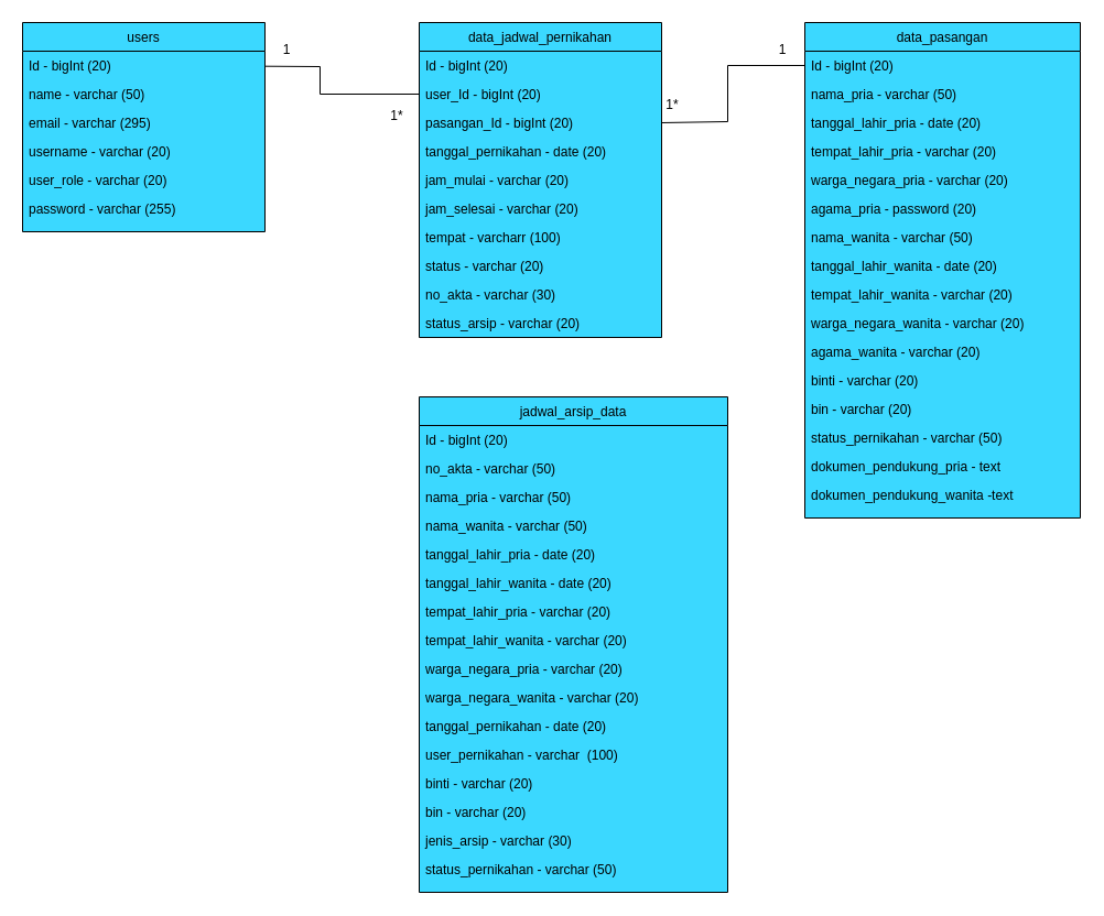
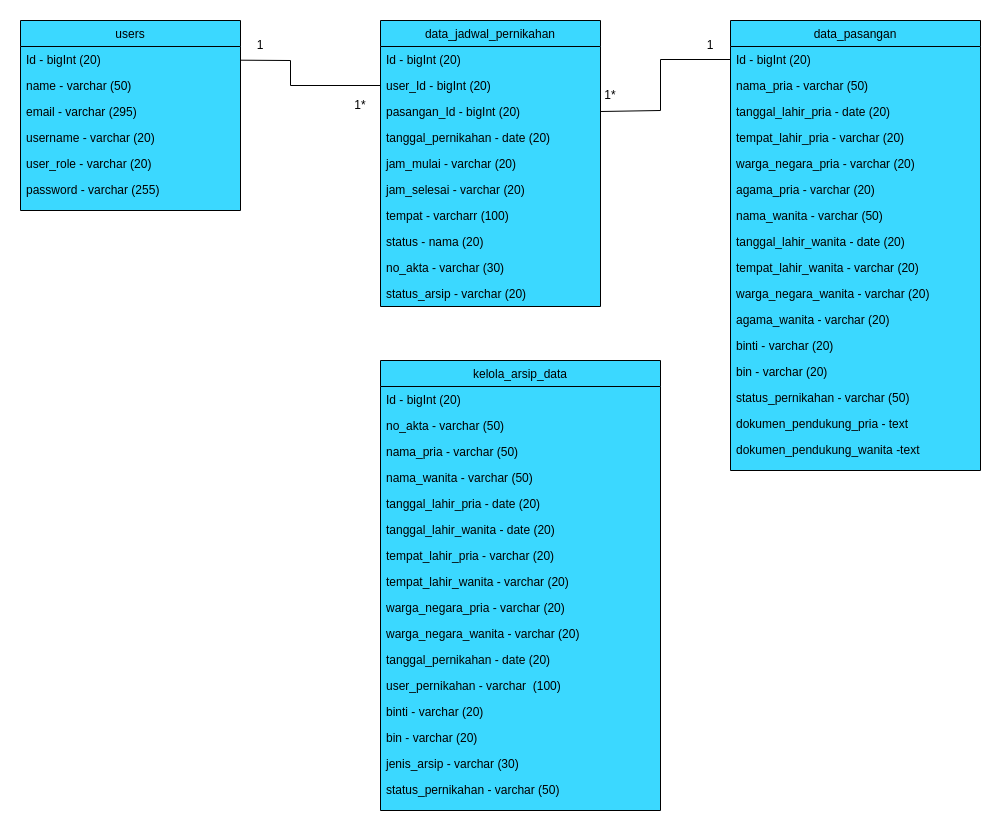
  <mxCell id="0" />
  <mxCell id="1" parent="0" />
  <mxCell id="2" value="users" style="swimlane;fontStyle=0;align=center;verticalAlign=top;childLayout=stackLayout;horizontal=1;startSize=26;horizontalStack=0;resizeParent=1;resizeLast=0;collapsible=1;marginBottom=0;rounded=0;shadow=0;strokeWidth=1;gradientColor=none;swimlaneFillColor=#3BD8FF;fillColor=#3BD8FF;" parent="1" vertex="1"><mxGeometry x="20" y="20" width="220" height="190" as="geometry"><mxRectangle x="230" y="140" width="160" height="26" as="alternateBounds" /></mxGeometry></mxCell>
  <mxCell id="3" value="Id - bigInt (20)" style="text;align=left;verticalAlign=top;spacingLeft=4;spacingRight=4;overflow=hidden;rotatable=0;points=[[0,0.5],[1,0.5]];portConstraint=eastwest;" parent="2" vertex="1"><mxGeometry y="26" width="220" height="26" as="geometry" /></mxCell>
  <mxCell id="4" value="name - varchar (50)" style="text;align=left;verticalAlign=top;spacingLeft=4;spacingRight=4;overflow=hidden;rotatable=0;points=[[0,0.5],[1,0.5]];portConstraint=eastwest;rounded=0;shadow=0;html=0;" parent="2" vertex="1"><mxGeometry y="52" width="220" height="26" as="geometry" /></mxCell>
  <mxCell id="5" value="email - varchar (295)" style="text;align=left;verticalAlign=top;spacingLeft=4;spacingRight=4;overflow=hidden;rotatable=0;points=[[0,0.5],[1,0.5]];portConstraint=eastwest;rounded=0;shadow=0;html=0;" parent="2" vertex="1"><mxGeometry y="78" width="220" height="26" as="geometry" /></mxCell>
  <mxCell id="6" value="username - varchar (20)" style="text;align=left;verticalAlign=top;spacingLeft=4;spacingRight=4;overflow=hidden;rotatable=0;points=[[0,0.5],[1,0.5]];portConstraint=eastwest;rounded=0;shadow=0;html=0;" parent="2" vertex="1"><mxGeometry y="104" width="220" height="26" as="geometry" /></mxCell>
  <mxCell id="7" value="user_role - varchar (20)" style="text;align=left;verticalAlign=top;spacingLeft=4;spacingRight=4;overflow=hidden;rotatable=0;points=[[0,0.5],[1,0.5]];portConstraint=eastwest;rounded=0;shadow=0;html=0;" parent="2" vertex="1"><mxGeometry y="130" width="220" height="26" as="geometry" /></mxCell>
  <mxCell id="8" value="password - varchar (255)" style="text;align=left;verticalAlign=top;spacingLeft=4;spacingRight=4;overflow=hidden;rotatable=0;points=[[0,0.5],[1,0.5]];portConstraint=eastwest;rounded=0;shadow=0;html=0;" parent="2" vertex="1"><mxGeometry y="156" width="220" height="26" as="geometry" /></mxCell>
  <mxCell id="9" value="data_jadwal_pernikahan" style="swimlane;fontStyle=0;align=center;verticalAlign=top;childLayout=stackLayout;horizontal=1;startSize=26;horizontalStack=0;resizeParent=1;resizeLast=0;collapsible=1;marginBottom=0;rounded=0;shadow=0;strokeWidth=1;swimlaneFillColor=#3BD8FF;fillColor=#3BD8FF;" parent="1" vertex="1"><mxGeometry x="380" y="20" width="220" height="286" as="geometry"><mxRectangle x="230" y="140" width="160" height="26" as="alternateBounds" /></mxGeometry></mxCell>
  <mxCell id="10" value="Id - bigInt (20)" style="text;align=left;verticalAlign=top;spacingLeft=4;spacingRight=4;overflow=hidden;rotatable=0;points=[[0,0.5],[1,0.5]];portConstraint=eastwest;" parent="9" vertex="1"><mxGeometry y="26" width="220" height="26" as="geometry" /></mxCell>
  <mxCell id="11" value="user_Id - bigInt (20)" style="text;align=left;verticalAlign=top;spacingLeft=4;spacingRight=4;overflow=hidden;rotatable=0;points=[[0,0.5],[1,0.5]];portConstraint=eastwest;" parent="9" vertex="1"><mxGeometry y="52" width="220" height="26" as="geometry" /></mxCell>
  <mxCell id="12" value="pasangan_Id - bigInt (20)" style="text;align=left;verticalAlign=top;spacingLeft=4;spacingRight=4;overflow=hidden;rotatable=0;points=[[0,0.5],[1,0.5]];portConstraint=eastwest;" parent="9" vertex="1"><mxGeometry y="78" width="220" height="26" as="geometry" /></mxCell>
  <mxCell id="13" value="tanggal_pernikahan - date (20)" style="text;align=left;verticalAlign=top;spacingLeft=4;spacingRight=4;overflow=hidden;rotatable=0;points=[[0,0.5],[1,0.5]];portConstraint=eastwest;rounded=0;shadow=0;html=0;" parent="9" vertex="1"><mxGeometry y="104" width="220" height="26" as="geometry" /></mxCell>
  <mxCell id="14" value="jam_mulai - varchar (20)" style="text;align=left;verticalAlign=top;spacingLeft=4;spacingRight=4;overflow=hidden;rotatable=0;points=[[0,0.5],[1,0.5]];portConstraint=eastwest;rounded=0;shadow=0;html=0;" parent="9" vertex="1"><mxGeometry y="130" width="220" height="26" as="geometry" /></mxCell>
  <mxCell id="15" value="jam_selesai - varchar (20)" style="text;align=left;verticalAlign=top;spacingLeft=4;spacingRight=4;overflow=hidden;rotatable=0;points=[[0,0.5],[1,0.5]];portConstraint=eastwest;rounded=0;shadow=0;html=0;" vertex="1" parent="9"><mxGeometry y="156" width="220" height="26" as="geometry" /></mxCell>
  <mxCell id="16" value="tempat - varcharr (100)" style="text;align=left;verticalAlign=top;spacingLeft=4;spacingRight=4;overflow=hidden;rotatable=0;points=[[0,0.5],[1,0.5]];portConstraint=eastwest;rounded=0;shadow=0;html=0;" parent="9" vertex="1"><mxGeometry y="182" width="220" height="26" as="geometry" /></mxCell>
- <mxCell id="17" value="status - varchar (20)" style="text;align=left;verticalAlign=top;spacingLeft=4;spacingRight=4;overflow=hidden;rotatable=0;points=[[0,0.5],[1,0.5]];portConstraint=eastwest;rounded=0;shadow=0;html=0;" parent="9" vertex="1"><mxGeometry y="208" width="220" height="26" as="geometry" /></mxCell>
+ <mxCell id="17" value="status - nama (20)" style="text;align=left;verticalAlign=top;spacingLeft=4;spacingRight=4;overflow=hidden;rotatable=0;points=[[0,0.5],[1,0.5]];portConstraint=eastwest;rounded=0;shadow=0;html=0;" parent="9" vertex="1"><mxGeometry y="208" width="220" height="26" as="geometry" /></mxCell>
  <mxCell id="18" value="no_akta - varchar (30)" style="text;align=left;verticalAlign=top;spacingLeft=4;spacingRight=4;overflow=hidden;rotatable=0;points=[[0,0.5],[1,0.5]];portConstraint=eastwest;rounded=0;shadow=0;html=0;" parent="9" vertex="1"><mxGeometry y="234" width="220" height="26" as="geometry" /></mxCell>
  <mxCell id="19" value="status_arsip - varchar (20)" style="text;align=left;verticalAlign=top;spacingLeft=4;spacingRight=4;overflow=hidden;rotatable=0;points=[[0,0.5],[1,0.5]];portConstraint=eastwest;rounded=0;shadow=0;html=0;" parent="9" vertex="1"><mxGeometry y="260" width="220" height="26" as="geometry" /></mxCell>
  <mxCell id="20" value="data_pasangan" style="swimlane;fontStyle=0;align=center;verticalAlign=top;childLayout=stackLayout;horizontal=1;startSize=26;horizontalStack=0;resizeParent=1;resizeLast=0;collapsible=1;marginBottom=0;rounded=0;shadow=0;strokeWidth=1;swimlaneFillColor=#3BD8FF;fillColor=#3BD8FF;" parent="1" vertex="1"><mxGeometry x="730" y="20" width="250" height="450" as="geometry"><mxRectangle x="230" y="140" width="160" height="26" as="alternateBounds" /></mxGeometry></mxCell>
  <mxCell id="21" value="Id - bigInt (20)" style="text;align=left;verticalAlign=top;spacingLeft=4;spacingRight=4;overflow=hidden;rotatable=0;points=[[0,0.5],[1,0.5]];portConstraint=eastwest;" parent="20" vertex="1"><mxGeometry y="26" width="250" height="26" as="geometry" /></mxCell>
  <mxCell id="22" value="nama_pria - varchar (50)" style="text;align=left;verticalAlign=top;spacingLeft=4;spacingRight=4;overflow=hidden;rotatable=0;points=[[0,0.5],[1,0.5]];portConstraint=eastwest;" parent="20" vertex="1"><mxGeometry y="52" width="250" height="26" as="geometry" /></mxCell>
  <mxCell id="23" value="tanggal_lahir_pria - date (20)" style="text;align=left;verticalAlign=top;spacingLeft=4;spacingRight=4;overflow=hidden;rotatable=0;points=[[0,0.5],[1,0.5]];portConstraint=eastwest;" parent="20" vertex="1"><mxGeometry y="78" width="250" height="26" as="geometry" /></mxCell>
  <mxCell id="24" value="tempat_lahir_pria - varchar (20)" style="text;align=left;verticalAlign=top;spacingLeft=4;spacingRight=4;overflow=hidden;rotatable=0;points=[[0,0.5],[1,0.5]];portConstraint=eastwest;rounded=0;shadow=0;html=0;" parent="20" vertex="1"><mxGeometry y="104" width="250" height="26" as="geometry" /></mxCell>
  <mxCell id="25" value="warga_negara_pria - varchar (20)" style="text;align=left;verticalAlign=top;spacingLeft=4;spacingRight=4;overflow=hidden;rotatable=0;points=[[0,0.5],[1,0.5]];portConstraint=eastwest;rounded=0;shadow=0;html=0;" parent="20" vertex="1"><mxGeometry y="130" width="250" height="26" as="geometry" /></mxCell>
- <mxCell id="26" value="agama_pria - password (20)" style="text;align=left;verticalAlign=top;spacingLeft=4;spacingRight=4;overflow=hidden;rotatable=0;points=[[0,0.5],[1,0.5]];portConstraint=eastwest;rounded=0;shadow=0;html=0;" parent="20" vertex="1"><mxGeometry y="156" width="250" height="26" as="geometry" /></mxCell>
+ <mxCell id="26" value="agama_pria - varchar (20)" style="text;align=left;verticalAlign=top;spacingLeft=4;spacingRight=4;overflow=hidden;rotatable=0;points=[[0,0.5],[1,0.5]];portConstraint=eastwest;rounded=0;shadow=0;html=0;" parent="20" vertex="1"><mxGeometry y="156" width="250" height="26" as="geometry" /></mxCell>
  <mxCell id="27" value="nama_wanita - varchar (50)" style="text;align=left;verticalAlign=top;spacingLeft=4;spacingRight=4;overflow=hidden;rotatable=0;points=[[0,0.5],[1,0.5]];portConstraint=eastwest;" parent="20" vertex="1"><mxGeometry y="182" width="250" height="26" as="geometry" /></mxCell>
  <mxCell id="28" value="tanggal_lahir_wanita - date (20)" style="text;align=left;verticalAlign=top;spacingLeft=4;spacingRight=4;overflow=hidden;rotatable=0;points=[[0,0.5],[1,0.5]];portConstraint=eastwest;" parent="20" vertex="1"><mxGeometry y="208" width="250" height="26" as="geometry" /></mxCell>
  <mxCell id="29" value="tempat_lahir_wanita - varchar (20)" style="text;align=left;verticalAlign=top;spacingLeft=4;spacingRight=4;overflow=hidden;rotatable=0;points=[[0,0.5],[1,0.5]];portConstraint=eastwest;rounded=0;shadow=0;html=0;" parent="20" vertex="1"><mxGeometry y="234" width="250" height="26" as="geometry" /></mxCell>
  <mxCell id="30" value="warga_negara_wanita - varchar (20)" style="text;align=left;verticalAlign=top;spacingLeft=4;spacingRight=4;overflow=hidden;rotatable=0;points=[[0,0.5],[1,0.5]];portConstraint=eastwest;rounded=0;shadow=0;html=0;" parent="20" vertex="1"><mxGeometry y="260" width="250" height="26" as="geometry" /></mxCell>
  <mxCell id="31" value="agama_wanita - varchar (20)" style="text;align=left;verticalAlign=top;spacingLeft=4;spacingRight=4;overflow=hidden;rotatable=0;points=[[0,0.5],[1,0.5]];portConstraint=eastwest;rounded=0;shadow=0;html=0;" parent="20" vertex="1"><mxGeometry y="286" width="250" height="26" as="geometry" /></mxCell>
  <mxCell id="32" value="binti - varchar (20)" style="text;align=left;verticalAlign=top;spacingLeft=4;spacingRight=4;overflow=hidden;rotatable=0;points=[[0,0.5],[1,0.5]];portConstraint=eastwest;rounded=0;shadow=0;html=0;" parent="20" vertex="1"><mxGeometry y="312" width="250" height="26" as="geometry" /></mxCell>
  <mxCell id="33" value="bin - varchar (20)" style="text;align=left;verticalAlign=top;spacingLeft=4;spacingRight=4;overflow=hidden;rotatable=0;points=[[0,0.5],[1,0.5]];portConstraint=eastwest;rounded=0;shadow=0;html=0;" parent="20" vertex="1"><mxGeometry y="338" width="250" height="26" as="geometry" /></mxCell>
  <mxCell id="34" value="status_pernikahan - varchar (50)" style="text;align=left;verticalAlign=top;spacingLeft=4;spacingRight=4;overflow=hidden;rotatable=0;points=[[0,0.5],[1,0.5]];portConstraint=eastwest;rounded=0;shadow=0;html=0;" parent="20" vertex="1"><mxGeometry y="364" width="250" height="26" as="geometry" /></mxCell>
  <mxCell id="35" value="dokumen_pendukung_pria - text" style="text;align=left;verticalAlign=top;spacingLeft=4;spacingRight=4;overflow=hidden;rotatable=0;points=[[0,0.5],[1,0.5]];portConstraint=eastwest;rounded=0;shadow=0;html=0;" vertex="1" parent="20"><mxGeometry y="390" width="250" height="26" as="geometry" /></mxCell>
  <mxCell id="36" value="dokumen_pendukung_wanita -text" style="text;align=left;verticalAlign=top;spacingLeft=4;spacingRight=4;overflow=hidden;rotatable=0;points=[[0,0.5],[1,0.5]];portConstraint=eastwest;rounded=0;shadow=0;html=0;" vertex="1" parent="20"><mxGeometry y="416" width="250" height="26" as="geometry" /></mxCell>
  <mxCell id="37" value="" style="endArrow=none;html=1;rounded=0;entryX=0;entryY=0.5;entryDx=0;entryDy=0;" parent="1" source="3" target="11" edge="1"><mxGeometry width="50" height="50" relative="1" as="geometry"><mxPoint x="440" y="160" as="sourcePoint" /><mxPoint x="390" y="90" as="targetPoint" /><Array as="points"><mxPoint x="290" y="60" /><mxPoint x="290" y="85" /></Array></mxGeometry></mxCell>
  <mxCell id="38" value="" style="endArrow=none;html=1;rounded=0;entryX=0;entryY=0.5;entryDx=0;entryDy=0;exitX=1;exitY=0.5;exitDx=0;exitDy=0;" parent="1" source="12" target="21" edge="1"><mxGeometry width="50" height="50" relative="1" as="geometry"><mxPoint x="590" y="120" as="sourcePoint" /><mxPoint x="490" y="110" as="targetPoint" /><Array as="points"><mxPoint x="660" y="110" /><mxPoint x="660" y="59" /></Array></mxGeometry></mxCell>
  <mxCell id="39" value="1" style="text;html=1;strokeColor=none;fillColor=none;align=center;verticalAlign=middle;whiteSpace=wrap;rounded=0;" parent="1" vertex="1"><mxGeometry x="230" y="30" width="60" height="30" as="geometry" /></mxCell>
  <mxCell id="40" value="1*" style="text;html=1;strokeColor=none;fillColor=none;align=center;verticalAlign=middle;whiteSpace=wrap;rounded=0;" parent="1" vertex="1"><mxGeometry x="330" y="90" width="60" height="30" as="geometry" /></mxCell>
  <mxCell id="41" value="1" style="text;html=1;strokeColor=none;fillColor=none;align=center;verticalAlign=middle;whiteSpace=wrap;rounded=0;" parent="1" vertex="1"><mxGeometry x="680" y="30" width="60" height="30" as="geometry" /></mxCell>
  <mxCell id="42" value="1*" style="text;html=1;strokeColor=none;fillColor=none;align=center;verticalAlign=middle;whiteSpace=wrap;rounded=0;" parent="1" vertex="1"><mxGeometry x="580" y="80" width="60" height="30" as="geometry" /></mxCell>
- <mxCell id="43" value="jadwal_arsip_data" style="swimlane;fontStyle=0;align=center;verticalAlign=top;childLayout=stackLayout;horizontal=1;startSize=26;horizontalStack=0;resizeParent=1;resizeLast=0;collapsible=1;marginBottom=0;rounded=0;shadow=0;strokeWidth=1;swimlaneFillColor=#3BD8FF;fillColor=#3BD8FF;" parent="1" vertex="1"><mxGeometry x="380" y="360" width="280" height="450" as="geometry"><mxRectangle x="230" y="140" width="160" height="26" as="alternateBounds" /></mxGeometry></mxCell>
+ <mxCell id="43" value="kelola_arsip_data" style="swimlane;fontStyle=0;align=center;verticalAlign=top;childLayout=stackLayout;horizontal=1;startSize=26;horizontalStack=0;resizeParent=1;resizeLast=0;collapsible=1;marginBottom=0;rounded=0;shadow=0;strokeWidth=1;swimlaneFillColor=#3BD8FF;fillColor=#3BD8FF;" parent="1" vertex="1"><mxGeometry x="380" y="360" width="280" height="450" as="geometry"><mxRectangle x="230" y="140" width="160" height="26" as="alternateBounds" /></mxGeometry></mxCell>
  <mxCell id="44" value="Id - bigInt (20)" style="text;align=left;verticalAlign=top;spacingLeft=4;spacingRight=4;overflow=hidden;rotatable=0;points=[[0,0.5],[1,0.5]];portConstraint=eastwest;" parent="43" vertex="1"><mxGeometry y="26" width="280" height="26" as="geometry" /></mxCell>
  <mxCell id="45" value="no_akta - varchar (50)" style="text;align=left;verticalAlign=top;spacingLeft=4;spacingRight=4;overflow=hidden;rotatable=0;points=[[0,0.5],[1,0.5]];portConstraint=eastwest;" parent="43" vertex="1"><mxGeometry y="52" width="280" height="26" as="geometry" /></mxCell>
  <mxCell id="46" value="nama_pria - varchar (50)" style="text;align=left;verticalAlign=top;spacingLeft=4;spacingRight=4;overflow=hidden;rotatable=0;points=[[0,0.5],[1,0.5]];portConstraint=eastwest;" parent="43" vertex="1"><mxGeometry y="78" width="280" height="26" as="geometry" /></mxCell>
  <mxCell id="47" value="nama_wanita - varchar (50)" style="text;align=left;verticalAlign=top;spacingLeft=4;spacingRight=4;overflow=hidden;rotatable=0;points=[[0,0.5],[1,0.5]];portConstraint=eastwest;" parent="43" vertex="1"><mxGeometry y="104" width="280" height="26" as="geometry" /></mxCell>
  <mxCell id="48" value="tanggal_lahir_pria - date (20)" style="text;align=left;verticalAlign=top;spacingLeft=4;spacingRight=4;overflow=hidden;rotatable=0;points=[[0,0.5],[1,0.5]];portConstraint=eastwest;" parent="43" vertex="1"><mxGeometry y="130" width="280" height="26" as="geometry" /></mxCell>
  <mxCell id="49" value="tanggal_lahir_wanita - date (20)" style="text;align=left;verticalAlign=top;spacingLeft=4;spacingRight=4;overflow=hidden;rotatable=0;points=[[0,0.5],[1,0.5]];portConstraint=eastwest;" parent="43" vertex="1"><mxGeometry y="156" width="280" height="26" as="geometry" /></mxCell>
  <mxCell id="50" value="tempat_lahir_pria - varchar (20)" style="text;align=left;verticalAlign=top;spacingLeft=4;spacingRight=4;overflow=hidden;rotatable=0;points=[[0,0.5],[1,0.5]];portConstraint=eastwest;rounded=0;shadow=0;html=0;" parent="43" vertex="1"><mxGeometry y="182" width="280" height="26" as="geometry" /></mxCell>
  <mxCell id="51" value="tempat_lahir_wanita - varchar (20)" style="text;align=left;verticalAlign=top;spacingLeft=4;spacingRight=4;overflow=hidden;rotatable=0;points=[[0,0.5],[1,0.5]];portConstraint=eastwest;rounded=0;shadow=0;html=0;" parent="43" vertex="1"><mxGeometry y="208" width="280" height="26" as="geometry" /></mxCell>
  <mxCell id="52" value="warga_negara_pria - varchar (20)" style="text;align=left;verticalAlign=top;spacingLeft=4;spacingRight=4;overflow=hidden;rotatable=0;points=[[0,0.5],[1,0.5]];portConstraint=eastwest;rounded=0;shadow=0;html=0;" parent="43" vertex="1"><mxGeometry y="234" width="280" height="26" as="geometry" /></mxCell>
  <mxCell id="53" value="warga_negara_wanita - varchar (20)" style="text;align=left;verticalAlign=top;spacingLeft=4;spacingRight=4;overflow=hidden;rotatable=0;points=[[0,0.5],[1,0.5]];portConstraint=eastwest;rounded=0;shadow=0;html=0;" parent="43" vertex="1"><mxGeometry y="260" width="280" height="26" as="geometry" /></mxCell>
  <mxCell id="54" value="tanggal_pernikahan - date (20)" style="text;align=left;verticalAlign=top;spacingLeft=4;spacingRight=4;overflow=hidden;rotatable=0;points=[[0,0.5],[1,0.5]];portConstraint=eastwest;rounded=0;shadow=0;html=0;" parent="43" vertex="1"><mxGeometry y="286" width="280" height="26" as="geometry" /></mxCell>
  <mxCell id="55" value="user_pernikahan - varchar  (100)" style="text;align=left;verticalAlign=top;spacingLeft=4;spacingRight=4;overflow=hidden;rotatable=0;points=[[0,0.5],[1,0.5]];portConstraint=eastwest;rounded=0;shadow=0;html=0;" parent="43" vertex="1"><mxGeometry y="312" width="280" height="26" as="geometry" /></mxCell>
  <mxCell id="56" value="binti - varchar (20)" style="text;align=left;verticalAlign=top;spacingLeft=4;spacingRight=4;overflow=hidden;rotatable=0;points=[[0,0.5],[1,0.5]];portConstraint=eastwest;rounded=0;shadow=0;html=0;" parent="43" vertex="1"><mxGeometry y="338" width="280" height="26" as="geometry" /></mxCell>
  <mxCell id="57" value="bin - varchar (20)" style="text;align=left;verticalAlign=top;spacingLeft=4;spacingRight=4;overflow=hidden;rotatable=0;points=[[0,0.5],[1,0.5]];portConstraint=eastwest;rounded=0;shadow=0;html=0;" parent="43" vertex="1"><mxGeometry y="364" width="280" height="26" as="geometry" /></mxCell>
  <mxCell id="58" value="jenis_arsip - varchar (30)" style="text;align=left;verticalAlign=top;spacingLeft=4;spacingRight=4;overflow=hidden;rotatable=0;points=[[0,0.5],[1,0.5]];portConstraint=eastwest;rounded=0;shadow=0;html=0;" parent="43" vertex="1"><mxGeometry y="390" width="280" height="26" as="geometry" /></mxCell>
  <mxCell id="59" value="status_pernikahan - varchar (50)" style="text;align=left;verticalAlign=top;spacingLeft=4;spacingRight=4;overflow=hidden;rotatable=0;points=[[0,0.5],[1,0.5]];portConstraint=eastwest;rounded=0;shadow=0;html=0;" parent="43" vertex="1"><mxGeometry y="416" width="280" height="26" as="geometry" /></mxCell>
